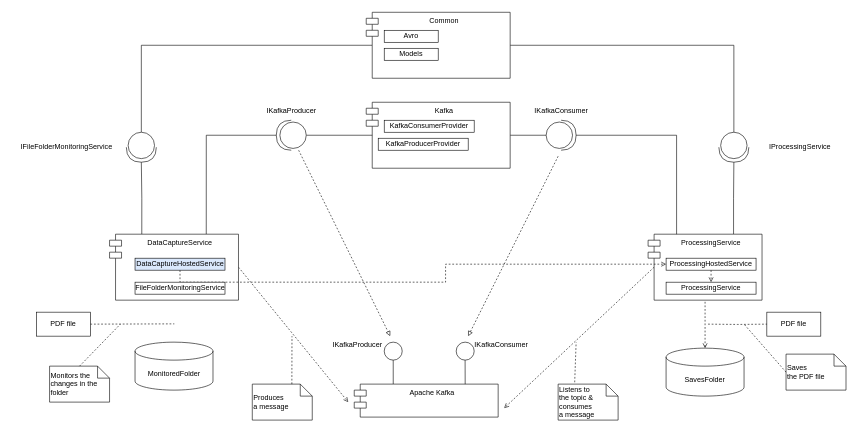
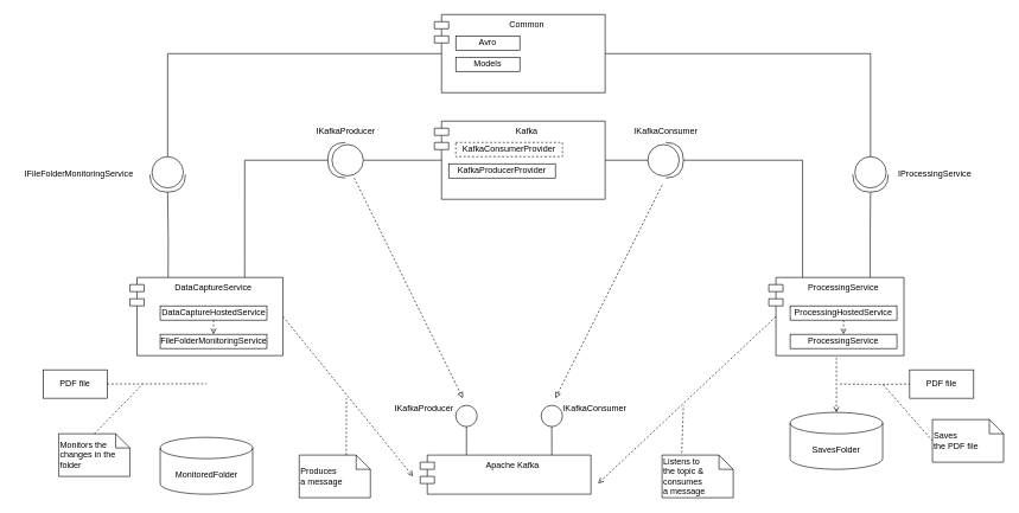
  <mxCell id="0" />
  <mxCell id="1" parent="0" />
  <mxCell id="2" style="edgeStyle=orthogonalEdgeStyle;rounded=0;orthogonalLoop=1;jettySize=auto;html=1;exitX=0;exitY=0.5;exitDx=10;exitDy=0;exitPerimeter=0;endArrow=none;endFill=0;entryX=0;entryY=0.5;entryDx=0;entryDy=0;entryPerimeter=0;" edge="1" parent="1" source="4" target="14"><mxGeometry relative="1" as="geometry"><mxPoint x="530" y="190" as="targetPoint" /></mxGeometry></mxCell>
  <mxCell id="3" style="edgeStyle=orthogonalEdgeStyle;rounded=0;orthogonalLoop=1;jettySize=auto;html=1;exitX=1;exitY=0.5;exitDx=0;exitDy=0;entryX=0;entryY=0.5;entryDx=0;entryDy=0;entryPerimeter=0;endArrow=none;endFill=0;" edge="1" parent="1" source="4" target="16"><mxGeometry relative="1" as="geometry" /></mxCell>
  <mxCell id="4" value="Common&lt;br&gt;" style="shape=module;align=left;spacingLeft=20;align=center;verticalAlign=top;whiteSpace=wrap;html=1;" vertex="1" parent="1"><mxGeometry x="610" width="240" height="110" as="geometry" y="20" /></mxCell>
- <mxCell id="5" value="MonitoredFolder" style="shape=cylinder3;whiteSpace=wrap;html=1;boundedLbl=1;backgroundOutline=1;size=15;" vertex="1" parent="1"><mxGeometry x="224.5" y="570" width="130" height="80" as="geometry" /></mxCell>
+ <mxCell id="5" value="MonitoredFolder" style="shape=cylinder3;whiteSpace=wrap;html=1;boundedLbl=1;backgroundOutline=1;size=15;" vertex="1" parent="1"><mxGeometry x="224.5" y="615" width="130" height="80" as="geometry" /></mxCell>
  <mxCell id="6" value="SavesFolder" style="shape=cylinder3;whiteSpace=wrap;html=1;boundedLbl=1;backgroundOutline=1;size=15;" vertex="1" parent="1"><mxGeometry x="1110" y="580" width="130" height="80" as="geometry" /></mxCell>
  <mxCell id="7" style="edgeStyle=orthogonalEdgeStyle;rounded=0;orthogonalLoop=1;jettySize=auto;html=1;entryX=1;entryY=0.5;entryDx=0;entryDy=0;entryPerimeter=0;endArrow=none;endFill=0;exitX=0.25;exitY=0;exitDx=0;exitDy=0;" edge="1" parent="1" source="10" target="14"><mxGeometry relative="1" as="geometry"><mxPoint x="270" y="390" as="sourcePoint" /></mxGeometry></mxCell>
  <mxCell id="8" style="edgeStyle=orthogonalEdgeStyle;rounded=0;orthogonalLoop=1;jettySize=auto;html=1;exitX=0.75;exitY=0;exitDx=0;exitDy=0;entryX=1;entryY=0.5;entryDx=0;entryDy=0;entryPerimeter=0;endArrow=none;endFill=0;" edge="1" parent="1" source="10" target="21"><mxGeometry relative="1" as="geometry"><mxPoint x="320" y="290" as="targetPoint" /></mxGeometry></mxCell>
  <mxCell id="9" style="rounded=0;orthogonalLoop=1;jettySize=auto;html=1;exitX=1;exitY=0.5;exitDx=0;exitDy=0;dashed=1;endArrow=open;endFill=0;" edge="1" parent="1" source="10"><mxGeometry relative="1" as="geometry"><mxPoint x="580" y="670" as="targetPoint" /></mxGeometry></mxCell>
  <mxCell id="10" value="DataCaptureService" style="shape=module;align=left;spacingLeft=20;align=center;verticalAlign=top;whiteSpace=wrap;html=1;" vertex="1" parent="1"><mxGeometry x="182" y="390" width="215" height="110" as="geometry" /></mxCell>
  <mxCell id="11" style="edgeStyle=orthogonalEdgeStyle;rounded=0;orthogonalLoop=1;jettySize=auto;html=1;exitX=0.75;exitY=0;exitDx=0;exitDy=0;entryX=1;entryY=0.5;entryDx=0;entryDy=0;entryPerimeter=0;endArrow=none;endFill=0;" edge="1" parent="1" source="13" target="16"><mxGeometry relative="1" as="geometry" /></mxCell>
  <mxCell id="12" style="rounded=0;orthogonalLoop=1;jettySize=auto;html=1;exitX=0;exitY=0.5;exitDx=10;exitDy=0;exitPerimeter=0;endArrow=open;endFill=0;dashed=1;" edge="1" parent="1" source="13"><mxGeometry relative="1" as="geometry"><mxPoint x="840" y="680" as="targetPoint" /></mxGeometry></mxCell>
  <mxCell id="13" value="ProcessingService" style="shape=module;align=left;spacingLeft=20;align=center;verticalAlign=top;whiteSpace=wrap;html=1;" vertex="1" parent="1"><mxGeometry x="1080" y="390" width="190" height="110" as="geometry" /></mxCell>
  <mxCell id="14" value="" style="shape=providedRequiredInterface;html=1;verticalLabelPosition=bottom;sketch=0;rotation=90;" vertex="1" parent="1"><mxGeometry x="210" y="220" width="50" height="50" as="geometry" /></mxCell>
  <mxCell id="15" value="IFileFolderMonitoringService" style="text;html=1;align=center;verticalAlign=middle;resizable=0;points=[];autosize=1;strokeColor=none;fillColor=none;" vertex="1" parent="1"><mxGeometry x="20" y="230" width="180" height="30" as="geometry" /></mxCell>
  <mxCell id="16" value="" style="shape=providedRequiredInterface;html=1;verticalLabelPosition=bottom;sketch=0;rotation=90;" vertex="1" parent="1"><mxGeometry x="1198" y="220" width="50" height="50" as="geometry" /></mxCell>
- <mxCell id="17" value="IProcessingService" style="text;html=1;align=center;verticalAlign=middle;resizable=0;points=[];autosize=1;strokeColor=none;fillColor=none;" vertex="1" parent="1"><mxGeometry x="1268" y="230" width="130" height="30" as="geometry" /></mxCell>
+ <mxCell id="17" value="IProcessingService" style="text;html=1;align=center;verticalAlign=middle;resizable=0;points=[];autosize=1;strokeColor=none;fillColor=none;" vertex="1" parent="1"><mxGeometry x="1248" y="230" width="130" height="30" as="geometry" /></mxCell>
  <mxCell id="18" style="edgeStyle=orthogonalEdgeStyle;rounded=0;orthogonalLoop=1;jettySize=auto;html=1;exitX=1;exitY=0.5;exitDx=0;exitDy=0;entryX=0;entryY=0.5;entryDx=0;entryDy=0;entryPerimeter=0;endArrow=none;endFill=0;" edge="1" parent="1" source="19" target="24"><mxGeometry relative="1" as="geometry" /></mxCell>
  <mxCell id="19" value="Kafka" style="shape=module;align=left;spacingLeft=20;align=center;verticalAlign=top;whiteSpace=wrap;html=1;" vertex="1" parent="1"><mxGeometry x="610" y="170" width="240" height="110" as="geometry" /></mxCell>
  <mxCell id="20" style="edgeStyle=orthogonalEdgeStyle;rounded=0;orthogonalLoop=1;jettySize=auto;html=1;exitX=0;exitY=0.5;exitDx=0;exitDy=0;exitPerimeter=0;entryX=0;entryY=0.5;entryDx=10;entryDy=0;entryPerimeter=0;endArrow=none;endFill=0;" edge="1" parent="1" source="21" target="19"><mxGeometry relative="1" as="geometry" /></mxCell>
  <mxCell id="21" value="" style="shape=providedRequiredInterface;html=1;verticalLabelPosition=bottom;sketch=0;rotation=-180;" vertex="1" parent="1"><mxGeometry x="460" y="200" width="50" height="50" as="geometry" /></mxCell>
  <mxCell id="22" value="IKafkaProducer" style="text;html=1;align=center;verticalAlign=middle;resizable=0;points=[];autosize=1;strokeColor=none;fillColor=none;" vertex="1" parent="1"><mxGeometry x="430" y="170" width="110" height="30" as="geometry" /></mxCell>
  <mxCell id="23" style="edgeStyle=orthogonalEdgeStyle;rounded=0;orthogonalLoop=1;jettySize=auto;html=1;exitX=1;exitY=0.5;exitDx=0;exitDy=0;exitPerimeter=0;entryX=0.25;entryY=0;entryDx=0;entryDy=0;endArrow=none;endFill=0;" edge="1" parent="1" source="24" target="13"><mxGeometry relative="1" as="geometry" /></mxCell>
  <mxCell id="24" value="" style="shape=providedRequiredInterface;html=1;verticalLabelPosition=bottom;sketch=0;rotation=0;" vertex="1" parent="1"><mxGeometry x="910" y="200" width="50" height="50" as="geometry" /></mxCell>
  <mxCell id="25" value="IKafkaConsumer" style="text;html=1;align=center;verticalAlign=middle;resizable=0;points=[];autosize=1;strokeColor=none;fillColor=none;" vertex="1" parent="1"><mxGeometry x="880" y="170" width="110" height="30" as="geometry" /></mxCell>
  <mxCell id="26" style="rounded=0;orthogonalLoop=1;jettySize=auto;html=1;entryX=1;entryY=0.5;entryDx=0;entryDy=0;entryPerimeter=0;exitX=0.271;exitY=0;exitDx=0;exitDy=0;exitPerimeter=0;endArrow=none;endFill=0;" edge="1" parent="1" source="27"><mxGeometry relative="1" as="geometry"><mxPoint x="655" y="610" as="sourcePoint" /><mxPoint x="655" y="580" as="targetPoint" /></mxGeometry></mxCell>
  <mxCell id="27" value="Apache Kafka" style="shape=module;align=left;spacingLeft=20;align=center;verticalAlign=top;whiteSpace=wrap;html=1;" vertex="1" parent="1"><mxGeometry x="590" y="640" width="240" height="55" as="geometry" /></mxCell>
  <mxCell id="28" style="rounded=0;orthogonalLoop=1;jettySize=auto;html=1;entryX=1;entryY=0.5;entryDx=0;entryDy=0;entryPerimeter=0;endArrow=none;endFill=0;" edge="1" parent="1"><mxGeometry relative="1" as="geometry"><mxPoint x="775" y="640" as="sourcePoint" /><mxPoint x="774.8" y="580" as="targetPoint" /></mxGeometry></mxCell>
  <mxCell id="29" value="" style="ellipse;whiteSpace=wrap;html=1;" vertex="1" parent="1"><mxGeometry x="640" y="570" width="30" height="30" as="geometry" /></mxCell>
  <mxCell id="30" value="" style="ellipse;whiteSpace=wrap;html=1;" vertex="1" parent="1"><mxGeometry x="760" y="570" width="30" height="30" as="geometry" /></mxCell>
  <mxCell id="31" value="" style="endArrow=block;html=1;rounded=0;endFill=0;dashed=1;" edge="1" parent="1" source="21"><mxGeometry width="50" height="50" relative="1" as="geometry"><mxPoint x="510" y="360" as="sourcePoint" /><mxPoint x="650" y="560" as="targetPoint" /></mxGeometry></mxCell>
  <mxCell id="32" value="" style="endArrow=block;html=1;rounded=0;endFill=0;dashed=1;" edge="1" parent="1"><mxGeometry width="50" height="50" relative="1" as="geometry"><mxPoint x="930" y="260" as="sourcePoint" /><mxPoint x="780" y="560" as="targetPoint" /></mxGeometry></mxCell>
  <mxCell id="33" value="IKafkaConsumer" style="text;html=1;align=center;verticalAlign=middle;resizable=0;points=[];autosize=1;strokeColor=none;fillColor=none;" vertex="1" parent="1"><mxGeometry x="780" y="560" width="110" height="30" as="geometry" /></mxCell>
  <mxCell id="34" value="IKafkaProducer" style="text;html=1;align=center;verticalAlign=middle;resizable=0;points=[];autosize=1;strokeColor=none;fillColor=none;" vertex="1" parent="1"><mxGeometry x="540" y="560" width="110" height="30" as="geometry" /></mxCell>
  <mxCell id="35" style="rounded=0;orthogonalLoop=1;jettySize=auto;html=1;exitX=0.5;exitY=0;exitDx=0;exitDy=0;endArrow=none;endFill=0;exitPerimeter=0;entryX=0.5;entryY=1;entryDx=0;entryDy=0;dashed=1;startArrow=open;startFill=0;" edge="1" parent="1" source="6" target="13"><mxGeometry relative="1" as="geometry"><mxPoint x="1150.5" y="510" as="sourcePoint" /><mxPoint x="1240" y="570" as="targetPoint" /></mxGeometry></mxCell>
  <mxCell id="36" value="PDF file" style="rounded=0;whiteSpace=wrap;html=1;" vertex="1" parent="1"><mxGeometry x="1278" y="520" width="90" height="40" as="geometry" /></mxCell>
  <mxCell id="37" style="edgeStyle=orthogonalEdgeStyle;rounded=0;orthogonalLoop=1;jettySize=auto;html=1;exitX=1;exitY=0.5;exitDx=0;exitDy=0;endArrow=none;endFill=0;dashed=1;" edge="1" parent="1" source="38"><mxGeometry relative="1" as="geometry"><mxPoint x="290" y="539.529" as="targetPoint" /></mxGeometry></mxCell>
  <mxCell id="38" value="PDF file" style="rounded=0;whiteSpace=wrap;html=1;" vertex="1" parent="1"><mxGeometry x="60" y="520" width="90" height="40" as="geometry" /></mxCell>
  <mxCell id="39" style="edgeStyle=orthogonalEdgeStyle;rounded=0;orthogonalLoop=1;jettySize=auto;html=1;endArrow=none;endFill=0;dashed=1;entryX=0;entryY=0.5;entryDx=0;entryDy=0;" edge="1" parent="1" target="36"><mxGeometry relative="1" as="geometry"><mxPoint x="1210" y="539.529" as="targetPoint" /><mxPoint x="1180" y="540" as="sourcePoint" /></mxGeometry></mxCell>
- <mxCell id="40" value="KafkaConsumerProvider" style="rounded=0;whiteSpace=wrap;html=1;" vertex="1" parent="1"><mxGeometry x="640" y="200" width="150" height="20" as="geometry" /></mxCell>
+ <mxCell id="40" value="KafkaConsumerProvider" style="rounded=0;whiteSpace=wrap;html=1;dashed=1;" vertex="1" parent="1"><mxGeometry x="640" y="200" width="150" height="20" as="geometry" /></mxCell>
  <mxCell id="41" value="KafkaProducerProvider" style="rounded=0;whiteSpace=wrap;html=1;" vertex="1" parent="1"><mxGeometry x="630" y="230" width="150" height="20" as="geometry" /></mxCell>
  <mxCell id="42" value="Avro" style="rounded=0;whiteSpace=wrap;html=1;" vertex="1" parent="1"><mxGeometry x="640" y="50" width="90" height="20" as="geometry" /></mxCell>
  <mxCell id="43" value="Models" style="rounded=0;whiteSpace=wrap;html=1;" vertex="1" parent="1"><mxGeometry x="640" y="80" width="90" height="20" as="geometry" /></mxCell>
- <mxCell id="44" style="edgeStyle=orthogonalEdgeStyle;rounded=0;orthogonalLoop=1;jettySize=auto;html=1;exitX=0.5;exitY=1;exitDx=0;exitDy=0;endArrow=open;endFill=0;dashed=1;" edge="1" parent="1" source="45" target="48"><mxGeometry relative="1" as="geometry" /></mxCell>
- <mxCell id="45" value="DataCaptureHostedService" style="rounded=0;whiteSpace=wrap;html=1;fillColor=#dae8fc;" vertex="1" parent="1"><mxGeometry x="224.5" y="430" width="150" height="20" as="geometry" /></mxCell>
+ <mxCell id="44" style="edgeStyle=orthogonalEdgeStyle;rounded=0;orthogonalLoop=1;jettySize=auto;html=1;exitX=0.5;exitY=1;exitDx=0;exitDy=0;entryX=0.5;entryY=0;entryDx=0;entryDy=0;endArrow=open;endFill=0;dashed=1;" edge="1" parent="1" source="45" target="46"><mxGeometry relative="1" as="geometry" /></mxCell>
+ <mxCell id="45" value="DataCaptureHostedService" style="rounded=0;whiteSpace=wrap;html=1;" vertex="1" parent="1"><mxGeometry x="224.5" y="430" width="150" height="20" as="geometry" /></mxCell>
  <mxCell id="46" value="FileFolderMonitoringService" style="rounded=0;whiteSpace=wrap;html=1;" vertex="1" parent="1"><mxGeometry x="224.5" y="470" width="150" height="20" as="geometry" /></mxCell>
  <mxCell id="47" style="edgeStyle=orthogonalEdgeStyle;rounded=0;orthogonalLoop=1;jettySize=auto;html=1;exitX=0.5;exitY=1;exitDx=0;exitDy=0;entryX=0.5;entryY=0;entryDx=0;entryDy=0;endArrow=open;endFill=0;dashed=1;" edge="1" source="48" target="49" parent="1"><mxGeometry relative="1" as="geometry" /></mxCell>
  <mxCell id="48" value="ProcessingHostedService" style="rounded=0;whiteSpace=wrap;html=1;" vertex="1" parent="1"><mxGeometry x="1110" y="430" width="150" height="20" as="geometry" /></mxCell>
  <mxCell id="49" value="ProcessingService" style="rounded=0;whiteSpace=wrap;html=1;" vertex="1" parent="1"><mxGeometry x="1110" y="470" width="150" height="20" as="geometry" /></mxCell>
  <mxCell id="50" value="" style="endArrow=none;dashed=1;html=1;rounded=0;exitX=0.276;exitY=-0.044;exitDx=0;exitDy=0;exitPerimeter=0;" edge="1" parent="1"><mxGeometry width="50" height="50" relative="1" as="geometry"><mxPoint x="957.6" y="636.92" as="sourcePoint" /><mxPoint x="960" y="570" as="targetPoint" /></mxGeometry></mxCell>
  <mxCell id="51" value="Produces&lt;br style=&quot;border-color: var(--border-color);&quot;&gt;&lt;span style=&quot;&quot;&gt;a message&lt;/span&gt;" style="shape=note;size=20;whiteSpace=wrap;html=1;align=left;" vertex="1" parent="1"><mxGeometry x="420" y="640" width="100" height="60" as="geometry" /></mxCell>
  <mxCell id="52" value="Listens to&lt;br&gt;the topic &amp;amp; consumes&lt;br style=&quot;border-color: var(--border-color);&quot;&gt;&lt;span style=&quot;&quot;&gt;a message&lt;/span&gt;" style="shape=note;size=20;whiteSpace=wrap;html=1;align=left;" vertex="1" parent="1"><mxGeometry x="930" y="640" width="100" height="60" as="geometry" /></mxCell>
  <mxCell id="53" value="" style="endArrow=none;dashed=1;html=1;rounded=0;" edge="1" parent="1"><mxGeometry width="50" height="50" relative="1" as="geometry"><mxPoint x="486" y="640" as="sourcePoint" /><mxPoint x="486.2" y="560" as="targetPoint" /></mxGeometry></mxCell>
  <mxCell id="54" value="Monitors the changes in the folder" style="shape=note;size=20;whiteSpace=wrap;html=1;align=left;" vertex="1" parent="1"><mxGeometry x="82" y="610" width="100" height="60" as="geometry" /></mxCell>
  <mxCell id="55" value="" style="endArrow=none;dashed=1;html=1;rounded=0;exitX=0.5;exitY=0;exitDx=0;exitDy=0;exitPerimeter=0;" edge="1" parent="1" source="54"><mxGeometry width="50" height="50" relative="1" as="geometry"><mxPoint x="132" y="610" as="sourcePoint" /><mxPoint x="200" y="540" as="targetPoint" /></mxGeometry></mxCell>
  <mxCell id="56" value="Saves&lt;br&gt;the PDF file" style="shape=note;size=20;whiteSpace=wrap;html=1;align=left;" vertex="1" parent="1"><mxGeometry x="1310" y="590" width="100" height="60" as="geometry" /></mxCell>
  <mxCell id="57" value="" style="endArrow=none;dashed=1;html=1;rounded=0;exitX=0;exitY=0.5;exitDx=0;exitDy=0;exitPerimeter=0;" edge="1" parent="1" source="56"><mxGeometry width="50" height="50" relative="1" as="geometry"><mxPoint x="1240" y="640" as="sourcePoint" /><mxPoint x="1240" y="540" as="targetPoint" /></mxGeometry></mxCell>
